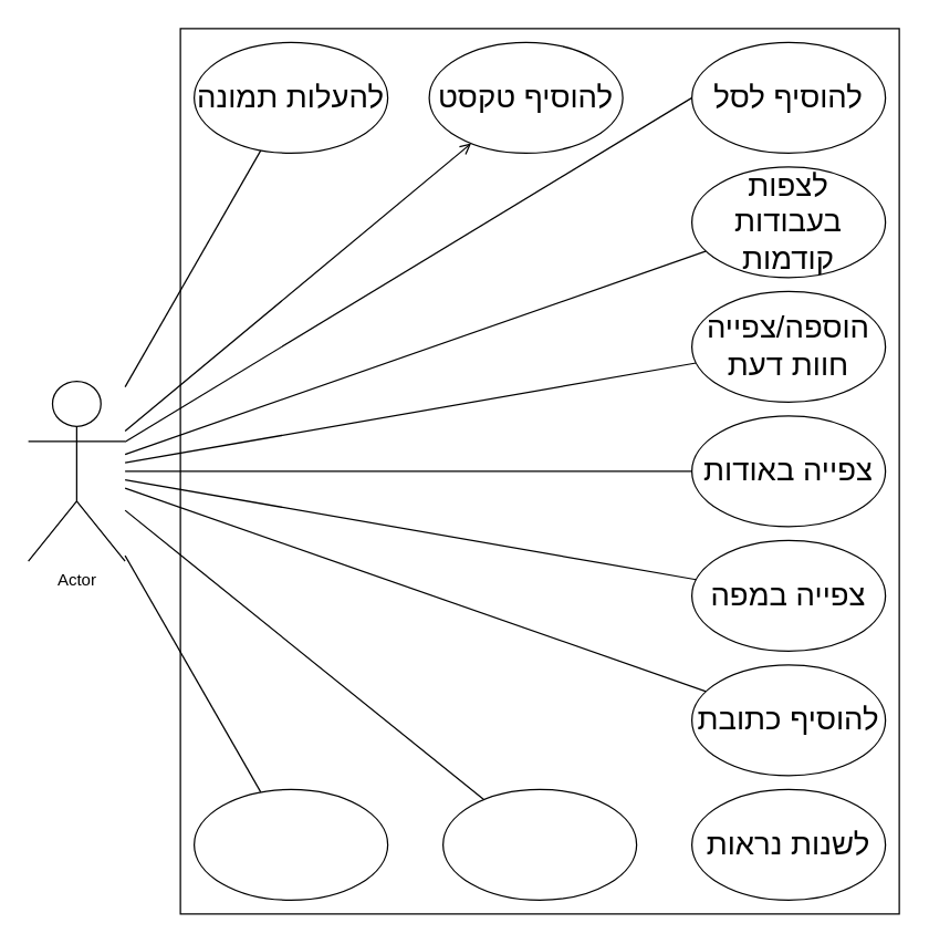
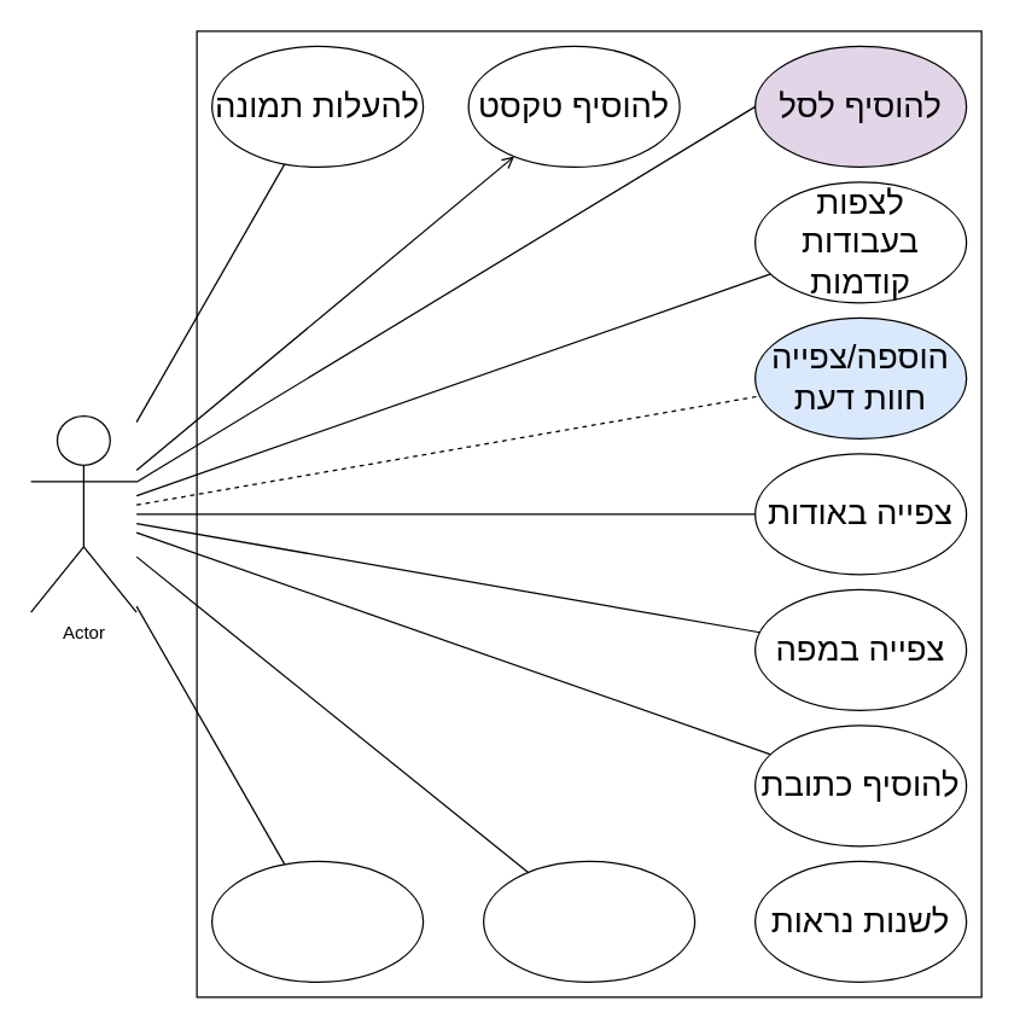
  <mxCell id="0" />
  <mxCell id="1" parent="0" />
  <mxCell id="2" value="" style="rounded=0;whiteSpace=wrap;html=1;fontSize=22;" vertex="1" parent="1"><mxGeometry x="130" y="20" width="520" height="640" as="geometry" /></mxCell>
  <mxCell id="3" style="edgeStyle=none;html=1;endArrow=none;endFill=0;fontSize=22;" edge="1" parent="1" source="13" target="22"><mxGeometry relative="1" as="geometry" /></mxCell>
  <mxCell id="4" style="edgeStyle=none;html=1;entryX=0;entryY=0.5;entryDx=0;entryDy=0;endArrow=none;endFill=0;fontSize=22;" edge="1" parent="1" source="13" target="18"><mxGeometry relative="1" as="geometry" /></mxCell>
  <mxCell id="5" style="edgeStyle=none;html=1;endArrow=none;endFill=0;fontSize=22;" edge="1" parent="1" source="13" target="14"><mxGeometry relative="1" as="geometry" /></mxCell>
- <mxCell id="6" style="edgeStyle=none;html=1;endArrow=none;endFill=0;fontSize=22;" edge="1" parent="1" source="13" target="16"><mxGeometry relative="1" as="geometry" /></mxCell>
+ <mxCell id="6" style="edgeStyle=none;html=1;endArrow=none;endFill=0;fontSize=22;dashed=1;" edge="1" parent="1" source="13" target="16"><mxGeometry relative="1" as="geometry" /></mxCell>
  <mxCell id="7" style="edgeStyle=none;html=1;endArrow=none;endFill=0;fontSize=22;" edge="1" parent="1" source="13" target="15"><mxGeometry relative="1" as="geometry" /></mxCell>
  <mxCell id="8" style="edgeStyle=none;html=1;endArrow=none;endFill=0;fontSize=22;" edge="1" parent="1" source="13" target="17"><mxGeometry relative="1" as="geometry" /></mxCell>
  <mxCell id="9" style="edgeStyle=none;html=1;endArrow=none;endFill=0;fontSize=22;" edge="1" parent="1" source="13" target="19"><mxGeometry relative="1" as="geometry" /></mxCell>
  <mxCell id="10" style="edgeStyle=none;html=1;endArrow=none;endFill=0;fontSize=22;" edge="1" parent="1" source="13" target="20"><mxGeometry relative="1" as="geometry" /></mxCell>
  <mxCell id="11" style="edgeStyle=none;html=1;endArrow=open;endFill=0;fontSize=22;" edge="1" parent="1" source="13" target="24"><mxGeometry relative="1" as="geometry" /></mxCell>
  <mxCell id="12" style="edgeStyle=none;html=1;endArrow=none;endFill=0;fontSize=22;" edge="1" parent="1" source="13" target="23"><mxGeometry relative="1" as="geometry" /></mxCell>
  <mxCell id="13" value="Actor" style="shape=umlActor;verticalLabelPosition=bottom;verticalAlign=top;html=1;outlineConnect=0;" vertex="1" parent="1"><mxGeometry x="20" y="275" width="70" height="130" as="geometry" /></mxCell>
  <mxCell id="14" value="לצפות בעבודות קודמות" style="ellipse;whiteSpace=wrap;html=1;fontSize=22;" vertex="1" parent="1"><mxGeometry x="500" y="120" width="140" height="80" as="geometry" /></mxCell>
  <mxCell id="15" value="צפייה באודות" style="ellipse;whiteSpace=wrap;html=1;fontSize=22;" vertex="1" parent="1"><mxGeometry x="500" y="300" width="140" height="80" as="geometry" /></mxCell>
- <mxCell id="16" value="הוספה/צפייה חוות דעת" style="ellipse;whiteSpace=wrap;html=1;fontSize=22;" vertex="1" parent="1"><mxGeometry x="500" y="210" width="140" height="80" as="geometry" /></mxCell>
+ <mxCell id="16" value="הוספה/צפייה חוות דעת" style="ellipse;whiteSpace=wrap;html=1;fontSize=22;fillColor=#dae8fc;" vertex="1" parent="1"><mxGeometry x="500" y="210" width="140" height="80" as="geometry" /></mxCell>
  <mxCell id="17" value="צפייה במפה" style="ellipse;whiteSpace=wrap;html=1;fontSize=22;" vertex="1" parent="1"><mxGeometry x="500" y="390" width="140" height="80" as="geometry" /></mxCell>
- <mxCell id="18" value="להוסיף לסל" style="ellipse;whiteSpace=wrap;html=1;fontSize=22;" vertex="1" parent="1"><mxGeometry x="500" y="30" width="140" height="80" as="geometry" /></mxCell>
+ <mxCell id="18" value="להוסיף לסל" style="ellipse;whiteSpace=wrap;html=1;fontSize=22;fillColor=#e1d5e7;" vertex="1" parent="1"><mxGeometry x="500" y="30" width="140" height="80" as="geometry" /></mxCell>
  <mxCell id="19" value="להוסיף כתובת" style="ellipse;whiteSpace=wrap;html=1;fontSize=22;" vertex="1" parent="1"><mxGeometry x="500" y="480" width="140" height="80" as="geometry" /></mxCell>
  <mxCell id="20" value="" style="ellipse;whiteSpace=wrap;html=1;fontSize=22;" vertex="1" parent="1"><mxGeometry x="140" y="570" width="140" height="80" as="geometry" /></mxCell>
  <mxCell id="21" value="לשנות נראות" style="ellipse;whiteSpace=wrap;html=1;fontSize=22;" vertex="1" parent="1"><mxGeometry x="500" y="570" width="140" height="80" as="geometry" /></mxCell>
  <mxCell id="22" value="להעלות תמונה" style="ellipse;whiteSpace=wrap;html=1;fontSize=22;" vertex="1" parent="1"><mxGeometry x="140" y="30" width="140" height="80" as="geometry" /></mxCell>
  <mxCell id="23" value="" style="ellipse;whiteSpace=wrap;html=1;fontSize=22;" vertex="1" parent="1"><mxGeometry x="320" y="570" width="140" height="80" as="geometry" /></mxCell>
  <mxCell id="24" value="להוסיף טקסט" style="ellipse;whiteSpace=wrap;html=1;fontSize=22;" vertex="1" parent="1"><mxGeometry x="310" y="30" width="140" height="80" as="geometry" /></mxCell>
